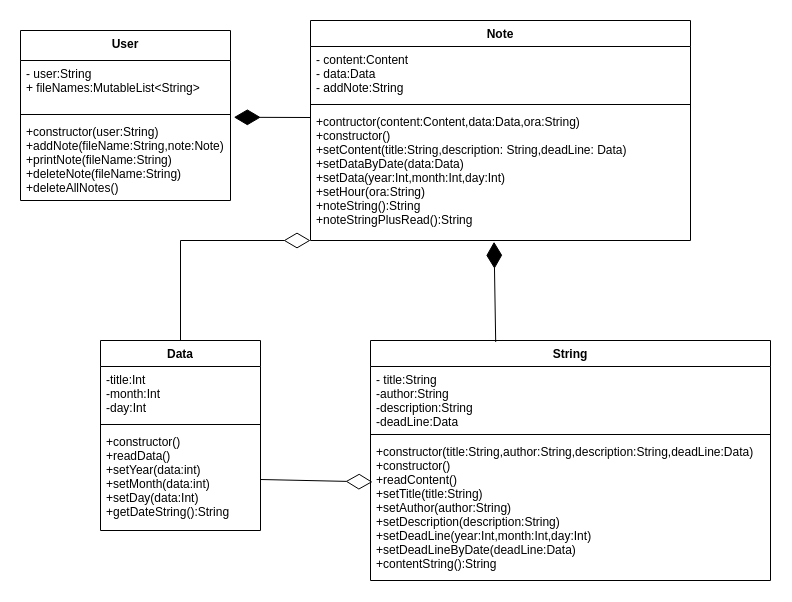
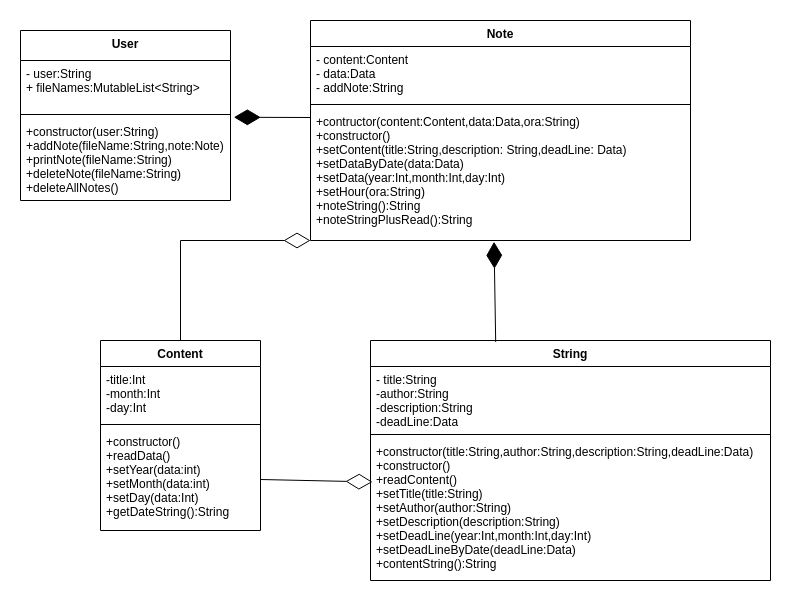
  <mxCell id="0" />
  <mxCell id="1" parent="0" />
  <mxCell id="2" value="User" style="swimlane;fontStyle=1;align=center;verticalAlign=top;childLayout=stackLayout;horizontal=1;startSize=30;horizontalStack=0;resizeParent=1;resizeParentMax=0;resizeLast=0;collapsible=1;marginBottom=0;" vertex="1" parent="1"><mxGeometry x="20" y="30" width="210" height="170" as="geometry" /></mxCell>
  <mxCell id="3" value="- user:String&#10;+ fileNames:MutableList&lt;String&gt;" style="text;strokeColor=none;fillColor=none;align=left;verticalAlign=top;spacingLeft=4;spacingRight=4;overflow=hidden;rotatable=0;points=[[0,0.5],[1,0.5]];portConstraint=eastwest;" vertex="1" parent="2"><mxGeometry y="30" width="210" height="50" as="geometry" /></mxCell>
  <mxCell id="4" value="" style="line;strokeWidth=1;fillColor=none;align=left;verticalAlign=middle;spacingTop=-1;spacingLeft=3;spacingRight=3;rotatable=0;labelPosition=right;points=[];portConstraint=eastwest;" vertex="1" parent="2"><mxGeometry y="80" width="210" height="8" as="geometry" /></mxCell>
  <mxCell id="5" value="+constructor(user:String)&#10;+addNote(fileName:String,note:Note)&#10;+printNote(fileName:String)&#10;+deleteNote(fileName:String)&#10;+deleteAllNotes()" style="text;strokeColor=none;fillColor=none;align=left;verticalAlign=top;spacingLeft=4;spacingRight=4;overflow=hidden;rotatable=0;points=[[0,0.5],[1,0.5]];portConstraint=eastwest;" vertex="1" parent="2"><mxGeometry y="88" width="210" height="82" as="geometry" /></mxCell>
  <mxCell id="6" value="" style="endArrow=diamondThin;endFill=1;endSize=24;html=1;rounded=0;entryX=1.016;entryY=-0.015;entryDx=0;entryDy=0;entryPerimeter=0;" edge="1" parent="1" target="5"><mxGeometry width="160" relative="1" as="geometry"><mxPoint x="310" y="117" as="sourcePoint" /><mxPoint x="500" y="500" as="targetPoint" /></mxGeometry></mxCell>
  <mxCell id="7" value="Note" style="swimlane;fontStyle=1;align=center;verticalAlign=top;childLayout=stackLayout;horizontal=1;startSize=26;horizontalStack=0;resizeParent=1;resizeParentMax=0;resizeLast=0;collapsible=1;marginBottom=0;" vertex="1" parent="1"><mxGeometry x="310" y="20" width="380" height="220" as="geometry" /></mxCell>
  <mxCell id="8" value="- content:Content&#10;- data:Data&#10;- addNote:String" style="text;strokeColor=none;fillColor=none;align=left;verticalAlign=top;spacingLeft=4;spacingRight=4;overflow=hidden;rotatable=0;points=[[0,0.5],[1,0.5]];portConstraint=eastwest;" vertex="1" parent="7"><mxGeometry y="26" width="380" height="54" as="geometry" /></mxCell>
  <mxCell id="9" value="" style="line;strokeWidth=1;fillColor=none;align=left;verticalAlign=middle;spacingTop=-1;spacingLeft=3;spacingRight=3;rotatable=0;labelPosition=right;points=[];portConstraint=eastwest;" vertex="1" parent="7"><mxGeometry y="80" width="380" height="8" as="geometry" /></mxCell>
  <mxCell id="10" value="+contructor(content:Content,data:Data,ora:String)&#10;+constructor()&#10;+setContent(title:String,description: String,deadLine: Data)&#10;+setDataByDate(data:Data)&#10;+setData(year:Int,month:Int,day:Int)&#10;+setHour(ora:String)&#10;+noteString():String&#10;+noteStringPlusRead():String" style="text;strokeColor=none;fillColor=none;align=left;verticalAlign=top;spacingLeft=4;spacingRight=4;overflow=hidden;rotatable=0;points=[[0,0.5],[1,0.5]];portConstraint=eastwest;" vertex="1" parent="7"><mxGeometry y="88" width="380" height="132" as="geometry" /></mxCell>
  <mxCell id="11" value="" style="endArrow=diamondThin;endFill=0;endSize=24;html=1;rounded=0;exitX=0.5;exitY=0;exitDx=0;exitDy=0;" edge="1" parent="1" source="12"><mxGeometry width="160" relative="1" as="geometry"><mxPoint x="309" y="340" as="sourcePoint" /><mxPoint x="310" y="240" as="targetPoint" /><Array as="points"><mxPoint x="180" y="240" /></Array></mxGeometry></mxCell>
- <mxCell id="12" value="Data" style="swimlane;fontStyle=1;align=center;verticalAlign=top;childLayout=stackLayout;horizontal=1;startSize=26;horizontalStack=0;resizeParent=1;resizeParentMax=0;resizeLast=0;collapsible=1;marginBottom=0;" vertex="1" parent="1"><mxGeometry x="100" y="340" width="160" height="190" as="geometry" /></mxCell>
+ <mxCell id="12" value="Content" style="swimlane;fontStyle=1;align=center;verticalAlign=top;childLayout=stackLayout;horizontal=1;startSize=26;horizontalStack=0;resizeParent=1;resizeParentMax=0;resizeLast=0;collapsible=1;marginBottom=0;" vertex="1" parent="1"><mxGeometry x="100" y="340" width="160" height="190" as="geometry" /></mxCell>
  <mxCell id="13" value="-title:Int&#10;-month:Int&#10;-day:Int" style="text;strokeColor=none;fillColor=none;align=left;verticalAlign=top;spacingLeft=4;spacingRight=4;overflow=hidden;rotatable=0;points=[[0,0.5],[1,0.5]];portConstraint=eastwest;" vertex="1" parent="12"><mxGeometry y="26" width="160" height="54" as="geometry" /></mxCell>
  <mxCell id="14" value="" style="line;strokeWidth=1;fillColor=none;align=left;verticalAlign=middle;spacingTop=-1;spacingLeft=3;spacingRight=3;rotatable=0;labelPosition=right;points=[];portConstraint=eastwest;" vertex="1" parent="12"><mxGeometry y="80" width="160" height="8" as="geometry" /></mxCell>
  <mxCell id="15" value="+constructor()&#10;+readData()&#10;+setYear(data:int)&#10;+setMonth(data:int)&#10;+setDay(data:Int)&#10;+getDateString():String" style="text;strokeColor=none;fillColor=none;align=left;verticalAlign=top;spacingLeft=4;spacingRight=4;overflow=hidden;rotatable=0;points=[[0,0.5],[1,0.5]];portConstraint=eastwest;" vertex="1" parent="12"><mxGeometry y="88" width="160" height="102" as="geometry" /></mxCell>
  <mxCell id="16" value="String" style="swimlane;fontStyle=1;align=center;verticalAlign=top;childLayout=stackLayout;horizontal=1;startSize=26;horizontalStack=0;resizeParent=1;resizeParentMax=0;resizeLast=0;collapsible=1;marginBottom=0;" vertex="1" parent="1"><mxGeometry x="370" y="340" width="400" height="240" as="geometry" /></mxCell>
  <mxCell id="17" value="- title:String&#10;-author:String&#10;-description:String&#10;-deadLine:Data" style="text;strokeColor=none;fillColor=none;align=left;verticalAlign=top;spacingLeft=4;spacingRight=4;overflow=hidden;rotatable=0;points=[[0,0.5],[1,0.5]];portConstraint=eastwest;" vertex="1" parent="16"><mxGeometry y="26" width="400" height="64" as="geometry" /></mxCell>
  <mxCell id="18" value="" style="line;strokeWidth=1;fillColor=none;align=left;verticalAlign=middle;spacingTop=-1;spacingLeft=3;spacingRight=3;rotatable=0;labelPosition=right;points=[];portConstraint=eastwest;" vertex="1" parent="16"><mxGeometry y="90" width="400" height="8" as="geometry" /></mxCell>
  <mxCell id="19" value="+constructor(title:String,author:String,description:String,deadLine:Data)&#10;+constructor()&#10;+readContent()&#10;+setTitle(title:String)&#10;+setAuthor(author:String)&#10;+setDescription(description:String)&#10;+setDeadLine(year:Int,month:Int,day:Int)&#10;+setDeadLineByDate(deadLine:Data)&#10;+contentString():String" style="text;strokeColor=none;fillColor=none;align=left;verticalAlign=top;spacingLeft=4;spacingRight=4;overflow=hidden;rotatable=0;points=[[0,0.5],[1,0.5]];portConstraint=eastwest;" vertex="1" parent="16"><mxGeometry y="98" width="400" height="142" as="geometry" /></mxCell>
  <mxCell id="20" value="" style="endArrow=diamondThin;endFill=0;endSize=24;html=1;rounded=0;exitX=1;exitY=0.5;exitDx=0;exitDy=0;entryX=0.005;entryY=0.306;entryDx=0;entryDy=0;entryPerimeter=0;" edge="1" parent="1" source="15" target="19"><mxGeometry width="160" relative="1" as="geometry"><mxPoint x="340" y="500" as="sourcePoint" /><mxPoint x="500" y="500" as="targetPoint" /></mxGeometry></mxCell>
  <mxCell id="21" value="" style="endArrow=diamondThin;endFill=1;endSize=24;html=1;rounded=0;entryX=0.483;entryY=1.01;entryDx=0;entryDy=0;entryPerimeter=0;exitX=0.313;exitY=0.006;exitDx=0;exitDy=0;exitPerimeter=0;" edge="1" parent="1" source="16" target="10"><mxGeometry width="160" relative="1" as="geometry"><mxPoint x="340" y="500" as="sourcePoint" /><mxPoint x="500" y="500" as="targetPoint" /></mxGeometry></mxCell>
